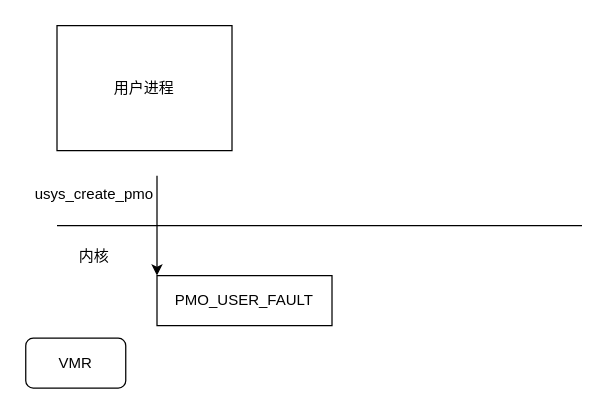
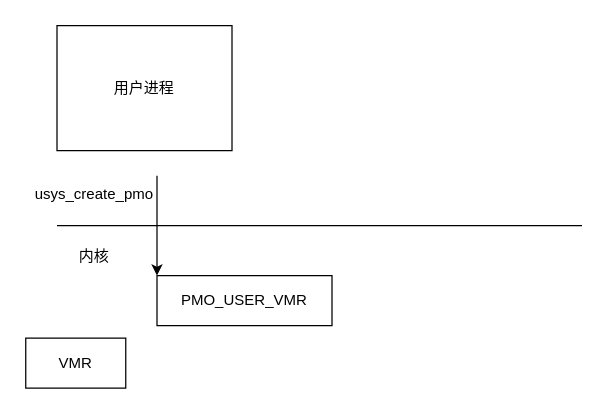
  <mxCell id="0" />
  <mxCell id="1" parent="0" />
  <mxCell id="2" value="用户进程" style="rounded=0;whiteSpace=wrap;html=1;" vertex="1" parent="1"><mxGeometry x="45" y="20" width="140" height="100" as="geometry" /></mxCell>
  <mxCell id="3" value="" style="endArrow=none;html=1;rounded=0;" edge="1" parent="1"><mxGeometry width="50" height="50" relative="1" as="geometry"><mxPoint x="45" y="180" as="sourcePoint" /><mxPoint x="465" y="180" as="targetPoint" /></mxGeometry></mxCell>
  <mxCell id="4" value="内核" style="text;html=1;strokeColor=none;fillColor=none;align=center;verticalAlign=middle;whiteSpace=wrap;rounded=0;" vertex="1" parent="1"><mxGeometry x="45" y="190" width="60" height="30" as="geometry" /></mxCell>
  <mxCell id="5" value="" style="endArrow=classic;html=1;rounded=0;" edge="1" parent="1"><mxGeometry width="50" height="50" relative="1" as="geometry"><mxPoint x="125" y="140" as="sourcePoint" /><mxPoint x="125" y="220" as="targetPoint" /></mxGeometry></mxCell>
  <mxCell id="6" value="usys_create_pmo" style="text;html=1;strokeColor=none;fillColor=none;align=center;verticalAlign=middle;whiteSpace=wrap;rounded=0;" vertex="1" parent="1"><mxGeometry x="20" y="140" width="110" height="30" as="geometry" /></mxCell>
- <mxCell id="7" value="PMO_USER_FAULT" style="rounded=0;whiteSpace=wrap;html=1;" vertex="1" parent="1"><mxGeometry x="125" y="220" width="140" height="40" as="geometry" /></mxCell>
- <mxCell id="8" value="VMR" style="whiteSpace=wrap;html=1;rounded=1;" vertex="1" parent="1"><mxGeometry x="20" y="270" width="80" height="40" as="geometry" /></mxCell>
+ <mxCell id="7" value="PMO_USER_VMR" style="rounded=0;whiteSpace=wrap;html=1;" vertex="1" parent="1"><mxGeometry x="125" y="220" width="140" height="40" as="geometry" /></mxCell>
+ <mxCell id="8" value="VMR" style="rounded=0;whiteSpace=wrap;html=1;" vertex="1" parent="1"><mxGeometry x="20" y="270" width="80" height="40" as="geometry" /></mxCell>
